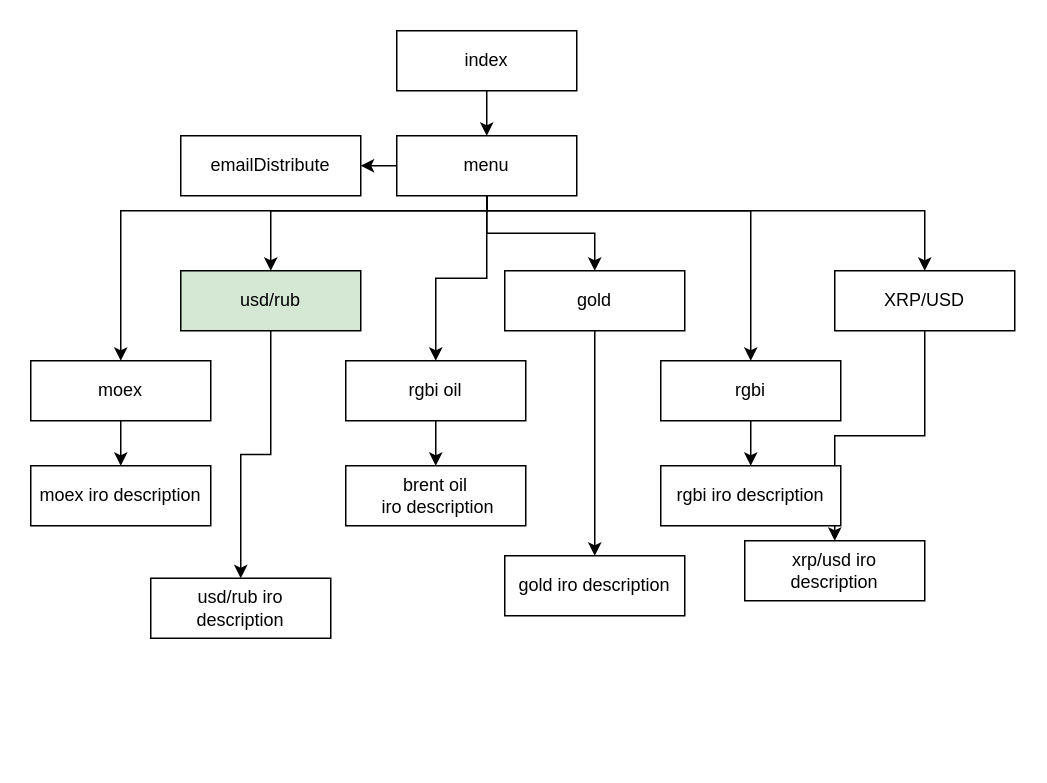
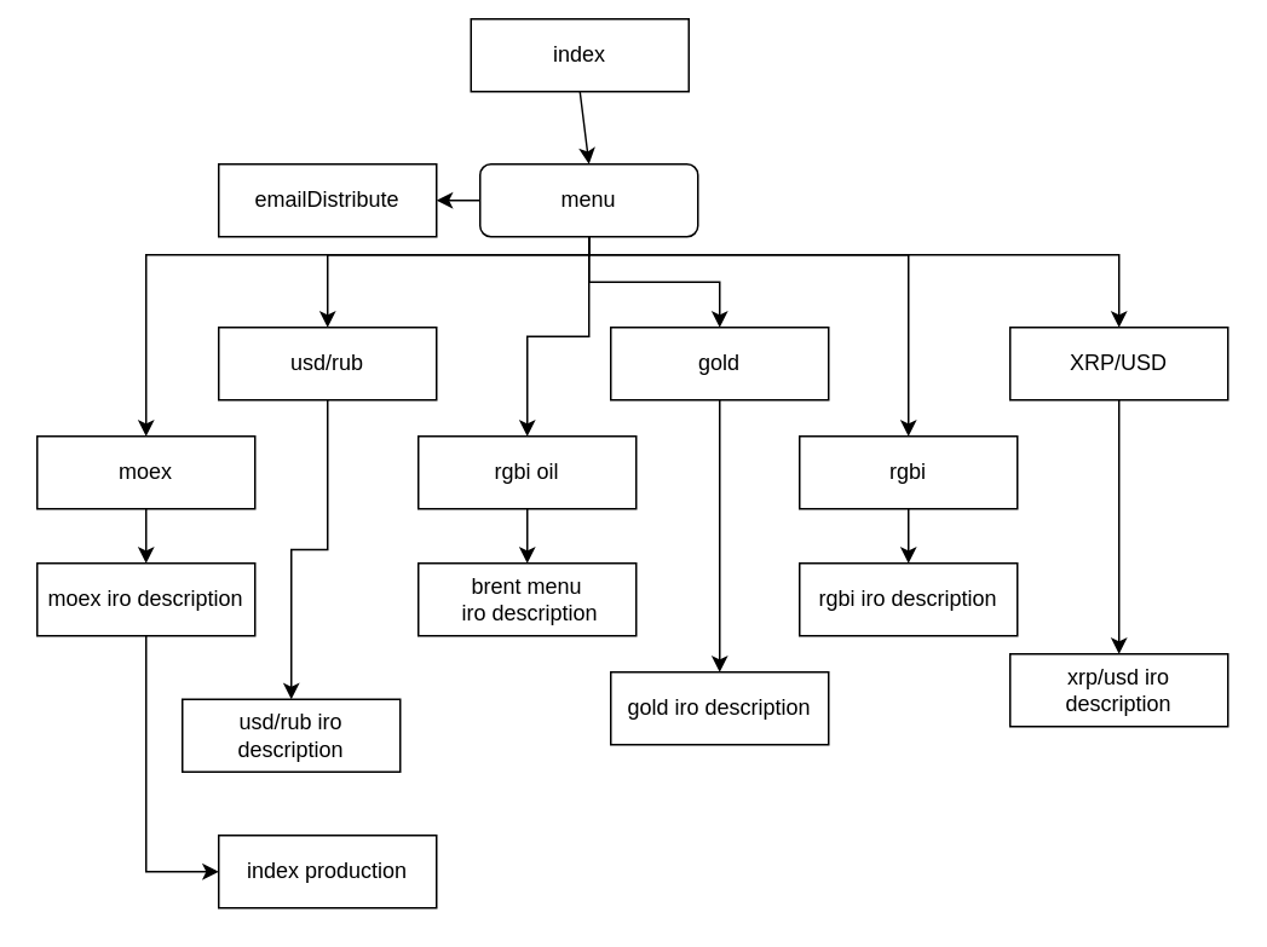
  <mxCell id="0" />
  <mxCell id="1" parent="0" />
- <mxCell id="2" value="index" style="rounded=0;whiteSpace=wrap;html=1;" vertex="1" parent="1"><mxGeometry x="264" y="20" width="120" height="40" as="geometry" /></mxCell>
+ <mxCell id="2" value="index" style="rounded=0;whiteSpace=wrap;html=1;" vertex="1" parent="1"><mxGeometry x="259" y="10" width="120" height="40" as="geometry" /></mxCell>
  <mxCell id="3" value="" style="edgeStyle=orthogonalEdgeStyle;rounded=0;orthogonalLoop=1;jettySize=auto;html=1;entryX=0.5;entryY=0;entryDx=0;entryDy=0;" edge="1" parent="1" source="9" target="19"><mxGeometry relative="1" as="geometry" /></mxCell>
  <mxCell id="4" style="edgeStyle=orthogonalEdgeStyle;rounded=0;orthogonalLoop=1;jettySize=auto;html=1;entryX=0.5;entryY=0;entryDx=0;entryDy=0;" edge="1" parent="1" source="9" target="11"><mxGeometry relative="1" as="geometry"><Array as="points"><mxPoint x="324" y="140" /><mxPoint x="180" y="140" /></Array></mxGeometry></mxCell>
  <mxCell id="5" style="edgeStyle=orthogonalEdgeStyle;rounded=0;orthogonalLoop=1;jettySize=auto;html=1;" edge="1" parent="1" source="9" target="15"><mxGeometry relative="1" as="geometry" /></mxCell>
  <mxCell id="6" style="edgeStyle=orthogonalEdgeStyle;rounded=0;orthogonalLoop=1;jettySize=auto;html=1;entryX=0.5;entryY=0;entryDx=0;entryDy=0;" edge="1" parent="1" source="9" target="17"><mxGeometry relative="1" as="geometry"><Array as="points"><mxPoint x="324" y="140" /><mxPoint x="80" y="140" /></Array></mxGeometry></mxCell>
  <mxCell id="7" style="edgeStyle=orthogonalEdgeStyle;rounded=0;orthogonalLoop=1;jettySize=auto;html=1;entryX=0.5;entryY=0;entryDx=0;entryDy=0;" edge="1" parent="1" source="9" target="21"><mxGeometry relative="1" as="geometry"><Array as="points"><mxPoint x="324" y="140" /><mxPoint x="500" y="140" /></Array></mxGeometry></mxCell>
  <mxCell id="8" style="edgeStyle=orthogonalEdgeStyle;rounded=0;orthogonalLoop=1;jettySize=auto;html=1;" edge="1" parent="1" source="9" target="13"><mxGeometry relative="1" as="geometry"><Array as="points"><mxPoint x="324" y="140" /><mxPoint x="616" y="140" /></Array></mxGeometry></mxCell>
- <mxCell id="9" value="menu" style="rounded=0;whiteSpace=wrap;html=1;" vertex="1" parent="1"><mxGeometry x="264" y="90" width="120" height="40" as="geometry" /></mxCell>
+ <mxCell id="9" value="menu" style="whiteSpace=wrap;html=1;rounded=1;" vertex="1" parent="1"><mxGeometry x="264" y="90" width="120" height="40" as="geometry" /></mxCell>
  <mxCell id="10" style="edgeStyle=orthogonalEdgeStyle;rounded=0;orthogonalLoop=1;jettySize=auto;html=1;entryX=0.5;entryY=0;entryDx=0;entryDy=0;" edge="1" parent="1" source="11" target="24"><mxGeometry relative="1" as="geometry" /></mxCell>
- <mxCell id="11" value="usd/rub" style="rounded=0;whiteSpace=wrap;html=1;fillColor=#d5e8d4;" vertex="1" parent="1"><mxGeometry x="120" y="180" width="120" height="40" as="geometry" /></mxCell>
+ <mxCell id="11" value="usd/rub" style="rounded=0;whiteSpace=wrap;html=1;" vertex="1" parent="1"><mxGeometry x="120" y="180" width="120" height="40" as="geometry" /></mxCell>
  <mxCell id="12" style="edgeStyle=orthogonalEdgeStyle;rounded=0;orthogonalLoop=1;jettySize=auto;html=1;" edge="1" parent="1" source="13" target="28"><mxGeometry relative="1" as="geometry" /></mxCell>
  <mxCell id="13" value="XRP/USD" style="rounded=0;whiteSpace=wrap;html=1;" vertex="1" parent="1"><mxGeometry x="556" y="180" width="120" height="40" as="geometry" /></mxCell>
  <mxCell id="14" style="edgeStyle=orthogonalEdgeStyle;rounded=0;orthogonalLoop=1;jettySize=auto;html=1;entryX=0.5;entryY=0;entryDx=0;entryDy=0;" edge="1" parent="1" source="15" target="27"><mxGeometry relative="1" as="geometry" /></mxCell>
  <mxCell id="15" value="rgbi oil" style="rounded=0;whiteSpace=wrap;html=1;" vertex="1" parent="1"><mxGeometry x="230" y="240" width="120" height="40" as="geometry" /></mxCell>
  <mxCell id="16" style="edgeStyle=orthogonalEdgeStyle;rounded=0;orthogonalLoop=1;jettySize=auto;html=1;entryX=0.5;entryY=0;entryDx=0;entryDy=0;" edge="1" parent="1" source="17" target="23"><mxGeometry relative="1" as="geometry" /></mxCell>
  <mxCell id="17" value="moex" style="rounded=0;whiteSpace=wrap;html=1;" vertex="1" parent="1"><mxGeometry x="20" y="240" width="120" height="40" as="geometry" /></mxCell>
  <mxCell id="18" style="edgeStyle=orthogonalEdgeStyle;rounded=0;orthogonalLoop=1;jettySize=auto;html=1;entryX=0.5;entryY=0;entryDx=0;entryDy=0;" edge="1" parent="1" source="19" target="26"><mxGeometry relative="1" as="geometry" /></mxCell>
  <mxCell id="19" value="gold" style="rounded=0;whiteSpace=wrap;html=1;" vertex="1" parent="1"><mxGeometry x="336" y="180" width="120" height="40" as="geometry" /></mxCell>
  <mxCell id="20" style="edgeStyle=orthogonalEdgeStyle;rounded=0;orthogonalLoop=1;jettySize=auto;html=1;exitX=0.5;exitY=1;exitDx=0;exitDy=0;entryX=0.5;entryY=0;entryDx=0;entryDy=0;" edge="1" parent="1" source="21" target="25"><mxGeometry relative="1" as="geometry" /></mxCell>
  <mxCell id="21" value="rgbi" style="rounded=0;whiteSpace=wrap;html=1;" vertex="1" parent="1"><mxGeometry x="440" y="240" width="120" height="40" as="geometry" /></mxCell>
+ <mxCell id="22" style="edgeStyle=orthogonalEdgeStyle;rounded=0;orthogonalLoop=1;jettySize=auto;html=1;entryX=0;entryY=0.5;entryDx=0;entryDy=0;" edge="1" parent="1" source="23" target="29"><mxGeometry relative="1" as="geometry" /></mxCell>
  <mxCell id="23" value="moex iro description" style="rounded=0;whiteSpace=wrap;html=1;" vertex="1" parent="1"><mxGeometry x="20" y="310" width="120" height="40" as="geometry" /></mxCell>
  <mxCell id="24" value="usd/rub iro description" style="rounded=0;whiteSpace=wrap;html=1;" vertex="1" parent="1"><mxGeometry x="100" y="385" width="120" height="40" as="geometry" /></mxCell>
  <mxCell id="25" value="rgbi iro description" style="rounded=0;whiteSpace=wrap;html=1;" vertex="1" parent="1"><mxGeometry x="440" y="310" width="120" height="40" as="geometry" /></mxCell>
  <mxCell id="26" value="gold iro description" style="rounded=0;whiteSpace=wrap;html=1;" vertex="1" parent="1"><mxGeometry x="336" y="370" width="120" height="40" as="geometry" /></mxCell>
- <mxCell id="27" value="brent oil&lt;br&gt;&amp;nbsp;iro description" style="rounded=0;whiteSpace=wrap;html=1;" vertex="1" parent="1"><mxGeometry x="230" y="310" width="120" height="40" as="geometry" /></mxCell>
- <mxCell id="28" value="xrp/usd iro&lt;br&gt;description" style="rounded=0;whiteSpace=wrap;html=1;" vertex="1" parent="1"><mxGeometry x="496" y="360" width="120" height="40" as="geometry" /></mxCell>
+ <mxCell id="27" value="brent menu&lt;br&gt;&amp;nbsp;iro description" style="rounded=0;whiteSpace=wrap;html=1;" vertex="1" parent="1"><mxGeometry x="230" y="310" width="120" height="40" as="geometry" /></mxCell>
+ <mxCell id="28" value="xrp/usd iro&lt;br&gt;description" style="rounded=0;whiteSpace=wrap;html=1;" vertex="1" parent="1"><mxGeometry x="556" y="360" width="120" height="40" as="geometry" /></mxCell>
+ <mxCell id="29" value="index production" style="rounded=0;whiteSpace=wrap;html=1;" vertex="1" parent="1"><mxGeometry x="120" y="460" width="120" height="40" as="geometry" /></mxCell>
  <mxCell id="30" value="emailDistribute" style="rounded=0;whiteSpace=wrap;html=1;" vertex="1" parent="1"><mxGeometry x="120" y="90" width="120" height="40" as="geometry" /></mxCell>
  <mxCell id="31" value="" style="endArrow=classic;html=1;exitX=0.5;exitY=1;exitDx=0;exitDy=0;entryX=0.5;entryY=0;entryDx=0;entryDy=0;" edge="1" parent="1" source="2" target="9"><mxGeometry width="50" height="50" relative="1" as="geometry"><mxPoint x="320" y="110" as="sourcePoint" /><mxPoint x="370" y="60" as="targetPoint" /></mxGeometry></mxCell>
  <mxCell id="32" value="" style="endArrow=classic;html=1;entryX=1;entryY=0.5;entryDx=0;entryDy=0;exitX=0;exitY=0.5;exitDx=0;exitDy=0;" edge="1" parent="1" source="9" target="30"><mxGeometry width="50" height="50" relative="1" as="geometry"><mxPoint x="250" y="170" as="sourcePoint" /><mxPoint x="300" y="120" as="targetPoint" /></mxGeometry></mxCell>
